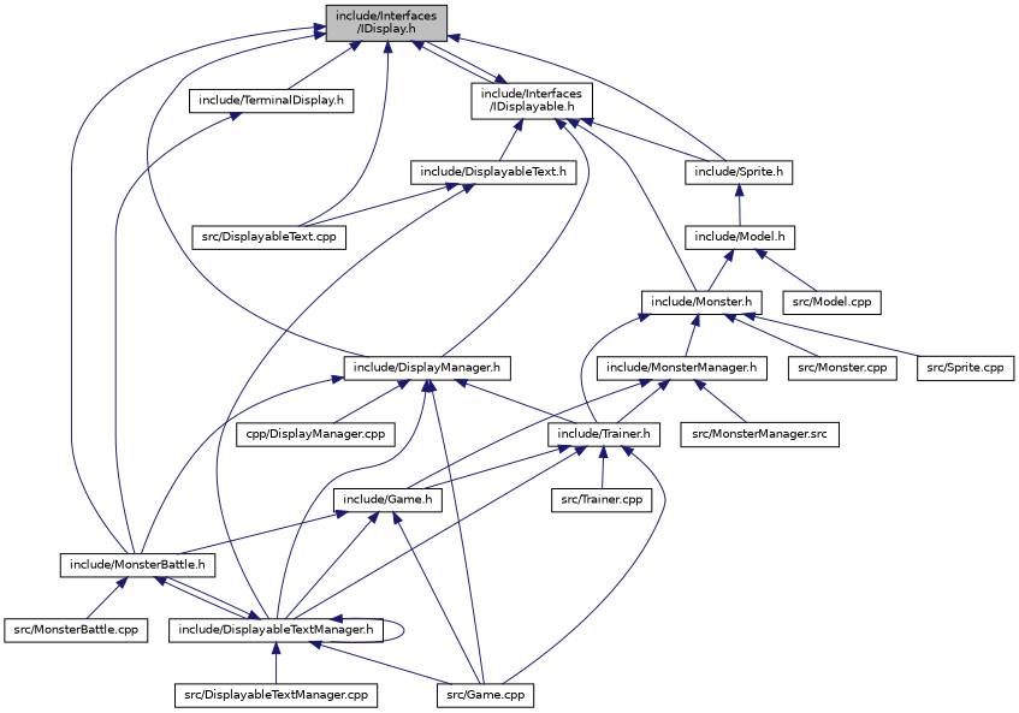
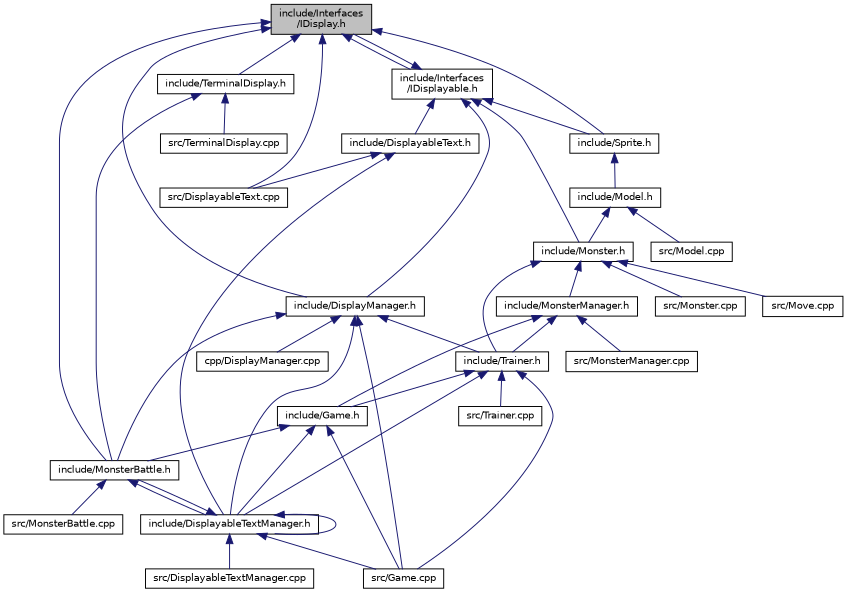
  digraph {
    fontname="DejaVu Sans"
    node [color=black fillcolor=white fontname="DejaVu Sans" fontsize=10 shape=record style=filled]
    edge [color=midnightblue dir=back fontname="DejaVu Sans" fontsize=10 labelfontname=Helvetica labelfontsize=10 style=solid]
    n1 [fillcolor=grey75 fontcolor=black height=0.2 label="include/Interfaces\l/IDisplay.h" width=0.4]
    n2 [height=0.2 label="include/DisplayManager.h" width=0.4]
    n3 [height=0.2 label="include/MonsterBattle.h" width=0.4]
    n4 [height=0.2 label="include/Sprite.h" width=0.4]
    n5 [height=0.2 label="include/TerminalDisplay.h" width=0.4]
    n6 [height=0.2 label="include/Interfaces\l/IDisplayable.h" width=0.4]
    n7 [height=0.2 label="src/DisplayableText.cpp" width=0.4]
    n8 [height=0.2 label="include/DisplayableTextManager.h" width=0.4]
    n9 [height=0.2 label="src/Game.cpp" width=0.4]
    n10 [height=0.2 label="include/Trainer.h" width=0.4]
    n11 [height=0.2 label="cpp/DisplayManager.cpp" width=0.4]
    n12 [height=0.2 label="src/MonsterBattle.cpp" width=0.4]
    n13 [height=0.2 label="include/Model.h" width=0.4]
+   n14 [height=0.2 label="src/TerminalDisplay.cpp" width=0.4]
    n15 [height=0.2 label="include/Monster.h" width=0.4]
    n16 [height=0.2 label="include/DisplayableText.h" width=0.4]
    n17 [height=0.2 label="src/DisplayableTextManager.cpp" width=0.4]
    n18 [height=0.2 label="include/Game.h" width=0.4]
    n19 [height=0.2 label="src/Trainer.cpp" width=0.4]
    n20 [height=0.2 label="src/Model.cpp" width=0.4]
    n21 [height=0.2 label="include/MonsterManager.h" width=0.4]
    n22 [height=0.2 label="src/Monster.cpp" width=0.4]
-   n23 [height=0.2 label="src/Sprite.cpp" width=0.4]
-   n24 [height=0.2 label="src/MonsterManager.src" width=0.4]
+   n23 [height=0.2 label="src/Move.cpp" width=0.4]
+   n24 [height=0.2 label="src/MonsterManager.cpp" width=0.4]
    n1 -> n2
    n1 -> n3
    n1 -> n4
    n1 -> n5
    n1 -> n6
    n1 -> n7
    n2 -> n3
    n2 -> n8
    n2 -> n9
    n2 -> n10
    n2 -> n11
    n3 -> n8
    n3 -> n12
    n4 -> n13
    n5 -> n3
+   n5 -> n14
    n6 -> n1
    n6 -> n2
    n6 -> n4
    n6 -> n15
    n6 -> n16
    n8 -> n3
    n8 -> n8
    n8 -> n9
    n8 -> n17
    n10 -> n8
    n10 -> n9
    n10 -> n18
    n10 -> n19
    n13 -> n15
    n13 -> n20
    n15 -> n10
    n15 -> n21
    n15 -> n22
    n15 -> n23
    n16 -> n7
    n16 -> n8
    n18 -> n3
    n18 -> n8
    n18 -> n9
    n21 -> n10
    n21 -> n18
    n21 -> n24
  }
